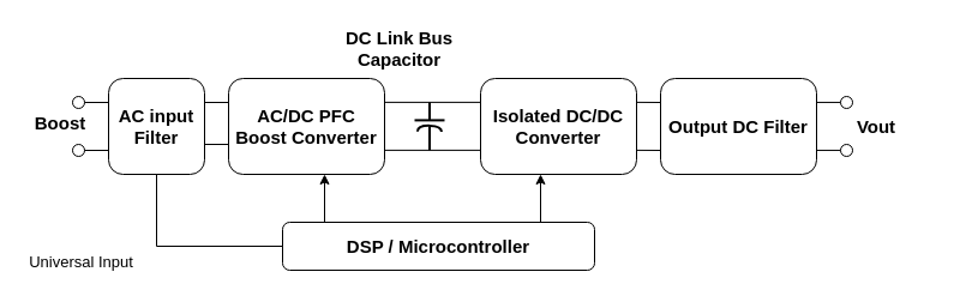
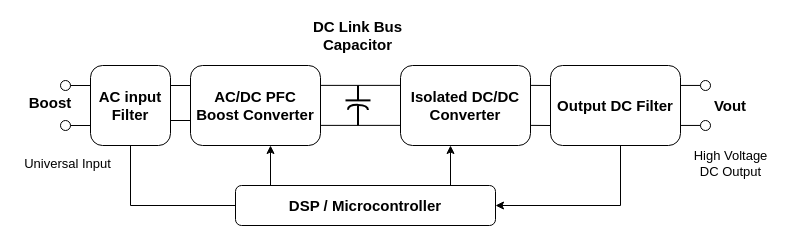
  <mxCell id="0" />
  <mxCell id="1" parent="0" />
  <mxCell id="2" style="edgeStyle=orthogonalEdgeStyle;rounded=0;orthogonalLoop=1;jettySize=auto;html=1;entryX=0;entryY=0.5;entryDx=0;entryDy=0;strokeWidth=1;endArrow=none;" parent="1" source="3" target="30" edge="1"><mxGeometry relative="1" as="geometry"><Array as="points"><mxPoint x="130" y="205" /></Array></mxGeometry></mxCell>
  <mxCell id="3" value="&lt;span style=&quot;font-size: 15px;&quot;&gt;&lt;b&gt;AC input Filter&lt;/b&gt;&lt;/span&gt;" style="rounded=1;whiteSpace=wrap;html=1;fillColor=none;" parent="1" vertex="1"><mxGeometry x="90" y="65" width="80" height="80" as="geometry" /></mxCell>
  <mxCell id="4" value="&lt;span style=&quot;font-size: 15px;&quot;&gt;&lt;b&gt;AC/DC PFC Boost Converter&lt;br&gt;&lt;/b&gt;&lt;/span&gt;" style="rounded=1;whiteSpace=wrap;html=1;fillColor=none;" parent="1" vertex="1"><mxGeometry x="190" y="65" width="130" height="80" as="geometry" /></mxCell>
  <mxCell id="5" value="&lt;span style=&quot;font-size: 15px;&quot;&gt;&lt;b&gt;Isolated DC/DC Converter&lt;br&gt;&lt;/b&gt;&lt;/span&gt;" style="rounded=1;whiteSpace=wrap;html=1;fillColor=none;" parent="1" vertex="1"><mxGeometry x="400" y="65" width="130" height="80" as="geometry" /></mxCell>
+ <mxCell id="6" style="edgeStyle=orthogonalEdgeStyle;rounded=0;orthogonalLoop=1;jettySize=auto;html=1;entryX=1;entryY=0.5;entryDx=0;entryDy=0;strokeWidth=1;" parent="1" source="7" target="30" edge="1"><mxGeometry relative="1" as="geometry"><Array as="points"><mxPoint x="620" y="205" /></Array></mxGeometry></mxCell>
  <mxCell id="7" value="&lt;span style=&quot;font-size: 15px;&quot;&gt;&lt;b&gt;Output DC Filter&lt;br&gt;&lt;/b&gt;&lt;/span&gt;" style="rounded=1;whiteSpace=wrap;html=1;fillColor=none;" parent="1" vertex="1"><mxGeometry x="550" y="65" width="130" height="80" as="geometry" /></mxCell>
  <mxCell id="8" value="" style="endArrow=none;html=1;rounded=0;strokeWidth=2;fontStyle=1" parent="1" edge="1"><mxGeometry width="50" height="50" relative="1" as="geometry"><mxPoint x="345" y="99.88" as="sourcePoint" /><mxPoint x="370" y="99.88" as="targetPoint" /></mxGeometry></mxCell>
  <mxCell id="9" value="" style="endArrow=none;html=1;rounded=0;strokeWidth=2;" parent="1" edge="1"><mxGeometry width="50" height="50" relative="1" as="geometry"><mxPoint x="357.48" y="99.88" as="sourcePoint" /><mxPoint x="357.48" y="84.88" as="targetPoint" /></mxGeometry></mxCell>
  <mxCell id="10" value="" style="endArrow=none;html=1;rounded=0;strokeWidth=2;" parent="1" edge="1"><mxGeometry width="50" height="50" relative="1" as="geometry"><mxPoint x="357.48" y="124.88" as="sourcePoint" /><mxPoint x="357.48" y="104.88" as="targetPoint" /></mxGeometry></mxCell>
  <mxCell id="11" value="" style="shape=requiredInterface;html=1;verticalLabelPosition=bottom;sketch=0;strokeWidth=2;rotation=-89;" parent="1" vertex="1"><mxGeometry x="355" y="96.88" width="5" height="20" as="geometry" /></mxCell>
  <mxCell id="12" value="" style="endArrow=none;html=1;rounded=0;strokeWidth=1;" parent="1" edge="1"><mxGeometry width="50" height="50" relative="1" as="geometry"><mxPoint x="170" y="85" as="sourcePoint" /><mxPoint x="190" y="85" as="targetPoint" /></mxGeometry></mxCell>
  <mxCell id="13" value="" style="endArrow=none;html=1;rounded=0;strokeWidth=1;" parent="1" edge="1"><mxGeometry width="50" height="50" relative="1" as="geometry"><mxPoint x="170" y="120" as="sourcePoint" /><mxPoint x="190" y="120" as="targetPoint" /></mxGeometry></mxCell>
  <mxCell id="14" value="" style="endArrow=none;html=1;rounded=0;strokeWidth=1;entryX=0;entryY=0.25;entryDx=0;entryDy=0;" parent="1" edge="1"><mxGeometry width="50" height="50" relative="1" as="geometry"><mxPoint x="320" y="84.88" as="sourcePoint" /><mxPoint x="400" y="84.88" as="targetPoint" /></mxGeometry></mxCell>
  <mxCell id="15" value="" style="endArrow=none;html=1;rounded=0;strokeWidth=1;entryX=0;entryY=0.25;entryDx=0;entryDy=0;" parent="1" edge="1"><mxGeometry width="50" height="50" relative="1" as="geometry"><mxPoint x="320" y="124.88" as="sourcePoint" /><mxPoint x="400" y="124.88" as="targetPoint" /></mxGeometry></mxCell>
  <mxCell id="16" value="" style="endArrow=none;html=1;rounded=0;strokeWidth=1;" parent="1" edge="1"><mxGeometry width="50" height="50" relative="1" as="geometry"><mxPoint x="530" y="84.89" as="sourcePoint" /><mxPoint x="550" y="85" as="targetPoint" /></mxGeometry></mxCell>
  <mxCell id="17" value="" style="endArrow=none;html=1;rounded=0;strokeWidth=1;" parent="1" edge="1"><mxGeometry width="50" height="50" relative="1" as="geometry"><mxPoint x="530" y="124.89" as="sourcePoint" /><mxPoint x="550" y="125" as="targetPoint" /></mxGeometry></mxCell>
  <mxCell id="18" value="" style="endArrow=none;html=1;rounded=0;strokeWidth=1;" parent="1" edge="1"><mxGeometry width="50" height="50" relative="1" as="geometry"><mxPoint x="60" y="85" as="sourcePoint" /><mxPoint x="90" y="85" as="targetPoint" /></mxGeometry></mxCell>
  <mxCell id="19" value="" style="ellipse;whiteSpace=wrap;html=1;aspect=fixed;strokeWidth=1;" parent="1" vertex="1"><mxGeometry x="60" y="80" width="10" height="10" as="geometry" /></mxCell>
  <mxCell id="20" value="" style="endArrow=none;html=1;rounded=0;strokeWidth=1;" parent="1" edge="1"><mxGeometry width="50" height="50" relative="1" as="geometry"><mxPoint x="60" y="125" as="sourcePoint" /><mxPoint x="90" y="125" as="targetPoint" /></mxGeometry></mxCell>
  <mxCell id="21" value="" style="ellipse;whiteSpace=wrap;html=1;aspect=fixed;strokeWidth=1;" parent="1" vertex="1"><mxGeometry x="60" y="120" width="10" height="10" as="geometry" /></mxCell>
  <mxCell id="22" value="" style="endArrow=none;html=1;rounded=0;strokeWidth=1;" parent="1" edge="1"><mxGeometry width="50" height="50" relative="1" as="geometry"><mxPoint x="680" y="84.94" as="sourcePoint" /><mxPoint x="710" y="84.94" as="targetPoint" /></mxGeometry></mxCell>
  <mxCell id="23" value="" style="ellipse;whiteSpace=wrap;html=1;aspect=fixed;strokeWidth=1;" parent="1" vertex="1"><mxGeometry x="700" y="80" width="10" height="10" as="geometry" /></mxCell>
  <mxCell id="24" value="" style="endArrow=none;html=1;rounded=0;strokeWidth=1;" parent="1" edge="1"><mxGeometry width="50" height="50" relative="1" as="geometry"><mxPoint x="680" y="124.94" as="sourcePoint" /><mxPoint x="710" y="124.94" as="targetPoint" /></mxGeometry></mxCell>
  <mxCell id="25" value="" style="ellipse;whiteSpace=wrap;html=1;aspect=fixed;strokeWidth=1;" parent="1" vertex="1"><mxGeometry x="700" y="120" width="10" height="10" as="geometry" /></mxCell>
  <mxCell id="26" value="&lt;b style=&quot;font-size: 15px;&quot;&gt;Vout&lt;/b&gt;" style="text;html=1;strokeColor=none;fillColor=none;align=center;verticalAlign=middle;whiteSpace=wrap;rounded=0;strokeWidth=1;" parent="1" vertex="1"><mxGeometry x="700" y="90" width="60" height="30" as="geometry" /></mxCell>
  <mxCell id="27" value="&lt;b style=&quot;font-size: 15px;&quot;&gt;Boost&lt;/b&gt;" style="text;html=1;strokeColor=none;fillColor=none;align=center;verticalAlign=middle;whiteSpace=wrap;rounded=0;strokeWidth=1;" parent="1" vertex="1"><mxGeometry x="20" y="87" width="60" height="30" as="geometry" /></mxCell>
- <mxCell id="28" value="&lt;b style=&quot;font-size: 15px;&quot;&gt;DC Link Bus Capacitor&lt;/b&gt;" style="text;html=1;strokeColor=none;fillColor=none;align=center;verticalAlign=middle;whiteSpace=wrap;rounded=0;strokeWidth=1;" parent="1" vertex="1"><mxGeometry x="280" y="25" width="105" height="30" as="geometry" /></mxCell>
+ <mxCell id="28" value="&lt;b style=&quot;font-size: 15px;&quot;&gt;DC Link Bus Capacitor&lt;/b&gt;" style="text;html=1;strokeColor=none;fillColor=none;align=center;verticalAlign=middle;whiteSpace=wrap;rounded=0;strokeWidth=1;" parent="1" vertex="1"><mxGeometry x="305" y="20" width="105" height="30" as="geometry" /></mxCell>
  <mxCell id="29" style="edgeStyle=orthogonalEdgeStyle;rounded=0;orthogonalLoop=1;jettySize=auto;html=1;strokeWidth=1;" parent="1" source="30" edge="1"><mxGeometry relative="1" as="geometry"><mxPoint x="450" y="145" as="targetPoint" /><Array as="points"><mxPoint x="450" y="145" /></Array></mxGeometry></mxCell>
  <mxCell id="30" value="&lt;span style=&quot;font-size: 15px;&quot;&gt;&lt;b&gt;DSP / Microcontroller&lt;br&gt;&lt;/b&gt;&lt;/span&gt;" style="rounded=1;whiteSpace=wrap;html=1;fillColor=none;" parent="1" vertex="1"><mxGeometry x="235" y="185" width="260" height="40" as="geometry" /></mxCell>
  <mxCell id="31" style="edgeStyle=orthogonalEdgeStyle;rounded=0;orthogonalLoop=1;jettySize=auto;html=1;strokeWidth=1;" parent="1" edge="1"><mxGeometry relative="1" as="geometry"><mxPoint x="270" y="185" as="sourcePoint" /><mxPoint x="270" y="145" as="targetPoint" /><Array as="points"><mxPoint x="270" y="145" /></Array></mxGeometry></mxCell>
- <mxCell id="33" value="&lt;font style=&quot;font-size: 13px;&quot;&gt;Universal Input&lt;/font&gt;" style="text;html=1;strokeColor=none;fillColor=none;align=center;verticalAlign=middle;whiteSpace=wrap;rounded=0;strokeWidth=1;" parent="1" vertex="1"><mxGeometry x="20" y="207.5" width="95" height="20" as="geometry" /></mxCell>
+ <mxCell id="32" value="&lt;font style=&quot;font-size: 13px;&quot;&gt;High Voltage DC Output&lt;/font&gt;" style="text;html=1;strokeColor=none;fillColor=none;align=center;verticalAlign=middle;whiteSpace=wrap;rounded=0;strokeWidth=1;" parent="1" vertex="1"><mxGeometry x="682.5" y="145" width="95" height="35" as="geometry" /></mxCell>
+ <mxCell id="33" value="&lt;font style=&quot;font-size: 13px;&quot;&gt;Universal Input&lt;/font&gt;" style="text;html=1;strokeColor=none;fillColor=none;align=center;verticalAlign=middle;whiteSpace=wrap;rounded=0;strokeWidth=1;" parent="1" vertex="1"><mxGeometry x="20" y="152.5" width="95" height="20" as="geometry" /></mxCell>
